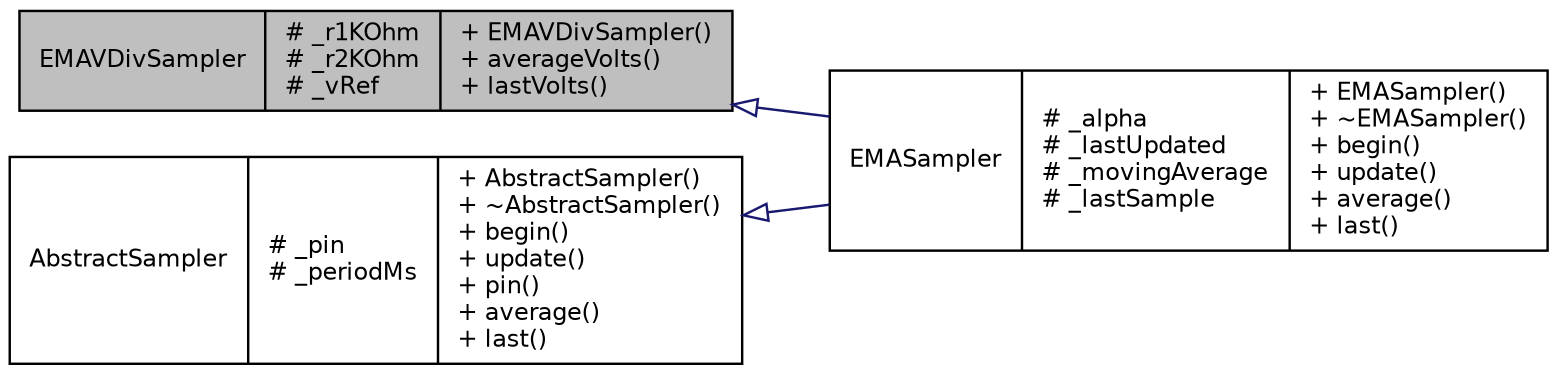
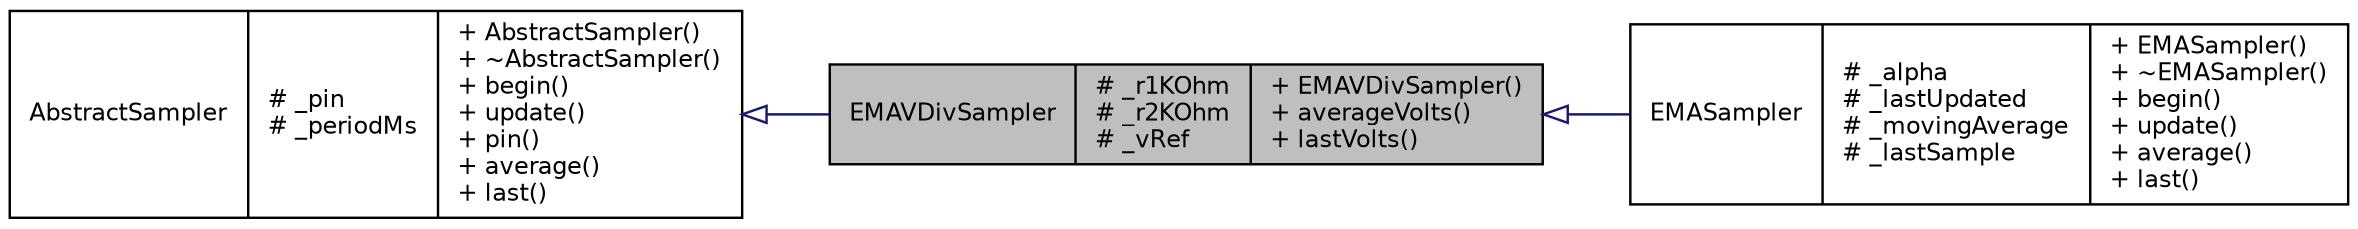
  digraph {
    rankdir=LR
    node [color=black fillcolor=white fontname=Helvetica fontsize=10 shape=record style=filled]
    edge [arrowtail=onormal color=midnightblue dir=back fontname=Helvetica fontsize=10 labelfontname=Helvetica labelfontsize=10 style=solid]
    n1 [fillcolor=grey75 fontcolor=black height=0.2 label="{EMAVDivSampler\n|# _r1KOhm\l# _r2KOhm\l# _vRef\l|+ EMAVDivSampler()\l+ averageVolts()\l+ lastVolts()\l}" width=0.4]
    n2 [height=0.2 label="{EMASampler\n|# _alpha\l# _lastUpdated\l# _movingAverage\l# _lastSample\l|+ EMASampler()\l+ ~EMASampler()\l+ begin()\l+ update()\l+ average()\l+ last()\l}" width=0.4]
    n3 [height=0.2 label="{AbstractSampler\n|# _pin\l# _periodMs\l|+ AbstractSampler()\l+ ~AbstractSampler()\l+ begin()\l+ update()\l+ pin()\l+ average()\l+ last()\l}" width=0.4]
    n1 -> n2
-   n3 -> n2
+   n3 -> n1
  }
